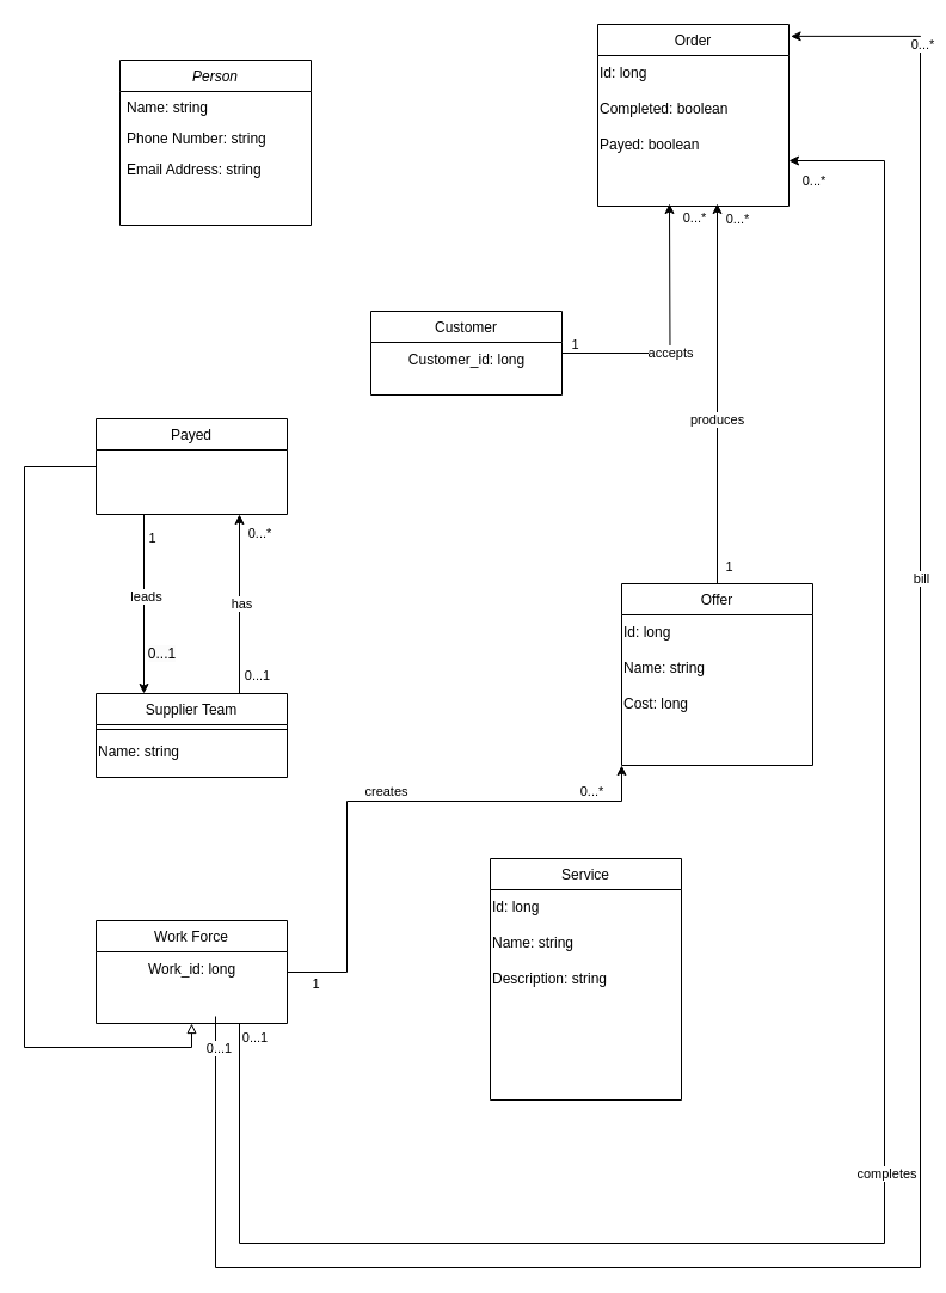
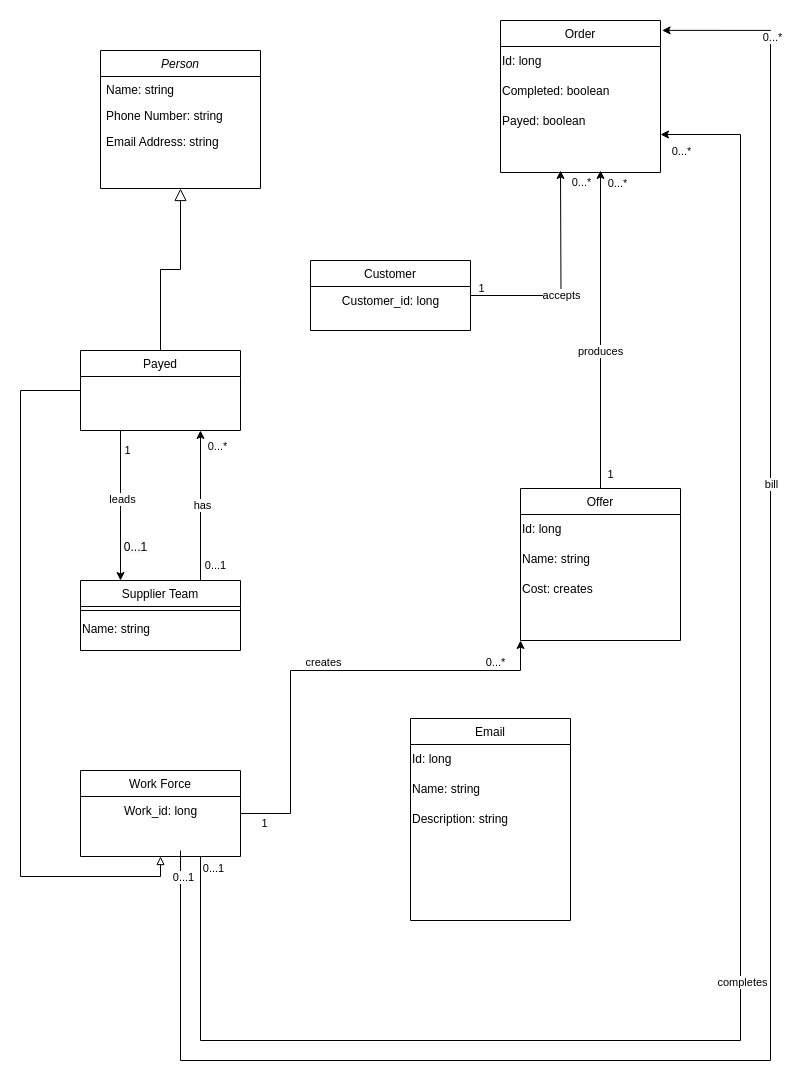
  <mxCell id="0" />
  <mxCell id="1" parent="0" />
  <mxCell id="2" value="Person" style="swimlane;fontStyle=2;align=center;verticalAlign=top;childLayout=stackLayout;horizontal=1;startSize=26;horizontalStack=0;resizeParent=1;resizeLast=0;collapsible=1;marginBottom=0;rounded=0;shadow=0;strokeWidth=1;" parent="1" vertex="1"><mxGeometry x="100" y="50" width="160" height="138" as="geometry"><mxRectangle x="230" y="140" width="160" height="26" as="alternateBounds" /></mxGeometry></mxCell>
  <mxCell id="3" value="Name: string" style="text;align=left;verticalAlign=top;spacingLeft=4;spacingRight=4;overflow=hidden;rotatable=0;points=[[0,0.5],[1,0.5]];portConstraint=eastwest;" parent="2" vertex="1"><mxGeometry y="26" width="160" height="26" as="geometry" /></mxCell>
  <mxCell id="4" value="Phone Number: string" style="text;align=left;verticalAlign=top;spacingLeft=4;spacingRight=4;overflow=hidden;rotatable=0;points=[[0,0.5],[1,0.5]];portConstraint=eastwest;rounded=0;shadow=0;html=0;" parent="2" vertex="1"><mxGeometry y="52" width="160" height="26" as="geometry" /></mxCell>
  <mxCell id="5" value="Email Address: string" style="text;align=left;verticalAlign=top;spacingLeft=4;spacingRight=4;overflow=hidden;rotatable=0;points=[[0,0.5],[1,0.5]];portConstraint=eastwest;rounded=0;shadow=0;html=0;" parent="2" vertex="1"><mxGeometry y="78" width="160" height="26" as="geometry" /></mxCell>
  <mxCell id="6" style="edgeStyle=orthogonalEdgeStyle;rounded=0;orthogonalLoop=1;jettySize=auto;html=1;exitX=0.25;exitY=1;exitDx=0;exitDy=0;entryX=0.25;entryY=0;entryDx=0;entryDy=0;" parent="1" source="10" target="22" edge="1"><mxGeometry relative="1" as="geometry" /></mxCell>
  <mxCell id="7" value="leads" style="edgeLabel;html=1;align=center;verticalAlign=middle;resizable=0;points=[];" parent="6" vertex="1" connectable="0"><mxGeometry x="-0.089" y="1" relative="1" as="geometry"><mxPoint as="offset" /></mxGeometry></mxCell>
  <mxCell id="8" value="1" style="edgeLabel;html=1;align=center;verticalAlign=middle;resizable=0;points=[];" parent="6" vertex="1" connectable="0"><mxGeometry x="-0.741" relative="1" as="geometry"><mxPoint x="6" as="offset" /></mxGeometry></mxCell>
  <mxCell id="9" value="&lt;span style=&quot;font-size: 12px; background-color: rgb(251, 251, 251);&quot;&gt;0...1&lt;/span&gt;" style="edgeLabel;html=1;align=center;verticalAlign=middle;resizable=0;points=[];" parent="6" vertex="1" connectable="0"><mxGeometry x="0.543" relative="1" as="geometry"><mxPoint x="14" as="offset" /></mxGeometry></mxCell>
  <mxCell id="10" value="Payed" style="swimlane;fontStyle=0;align=center;verticalAlign=top;childLayout=stackLayout;horizontal=1;startSize=26;horizontalStack=0;resizeParent=1;resizeLast=0;collapsible=1;marginBottom=0;rounded=0;shadow=0;strokeWidth=1;" parent="1" vertex="1"><mxGeometry x="80" y="350" width="160" height="80" as="geometry"><mxRectangle x="130" y="380" width="160" height="26" as="alternateBounds" /></mxGeometry></mxCell>
+ <mxCell id="11" value="" style="endArrow=block;endSize=10;endFill=0;shadow=0;strokeWidth=1;rounded=0;curved=0;edgeStyle=elbowEdgeStyle;elbow=vertical;" parent="1" source="10" target="2" edge="1"><mxGeometry width="160" relative="1" as="geometry"><mxPoint x="160" y="193" as="sourcePoint" /><mxPoint x="160" y="193" as="targetPoint" /></mxGeometry></mxCell>
  <mxCell id="12" style="edgeStyle=orthogonalEdgeStyle;rounded=0;orthogonalLoop=1;jettySize=auto;html=1;exitX=1;exitY=0.5;exitDx=0;exitDy=0;" parent="1" source="16" edge="1"><mxGeometry relative="1" as="geometry"><mxPoint x="560" y="170" as="targetPoint" /></mxGeometry></mxCell>
  <mxCell id="13" value="accepts" style="edgeLabel;html=1;align=center;verticalAlign=middle;resizable=0;points=[];" parent="12" vertex="1" connectable="0"><mxGeometry x="-0.151" relative="1" as="geometry"><mxPoint as="offset" /></mxGeometry></mxCell>
  <mxCell id="14" value="0...*" style="edgeLabel;html=1;align=center;verticalAlign=middle;resizable=0;points=[];" parent="12" vertex="1" connectable="0"><mxGeometry x="0.74" y="1" relative="1" as="geometry"><mxPoint x="21" y="-17" as="offset" /></mxGeometry></mxCell>
  <mxCell id="15" value="1" style="edgeLabel;html=1;align=center;verticalAlign=middle;resizable=0;points=[];" parent="12" vertex="1" connectable="0"><mxGeometry x="-0.929" y="2" relative="1" as="geometry"><mxPoint x="2" y="-6" as="offset" /></mxGeometry></mxCell>
  <mxCell id="16" value="Customer" style="swimlane;fontStyle=0;align=center;verticalAlign=top;childLayout=stackLayout;horizontal=1;startSize=26;horizontalStack=0;resizeParent=1;resizeLast=0;collapsible=1;marginBottom=0;rounded=0;shadow=0;strokeWidth=1;" parent="1" vertex="1"><mxGeometry x="310" y="260" width="160" height="70" as="geometry"><mxRectangle x="340" y="380" width="170" height="26" as="alternateBounds" /></mxGeometry></mxCell>
  <mxCell id="17" value="Customer_id: long" style="text;html=1;align=center;verticalAlign=middle;resizable=0;points=[];autosize=1;strokeColor=none;fillColor=none;" parent="16" vertex="1"><mxGeometry y="26" width="160" height="30" as="geometry" /></mxCell>
  <mxCell id="18" style="edgeStyle=orthogonalEdgeStyle;rounded=0;orthogonalLoop=1;jettySize=auto;html=1;exitX=0.75;exitY=0;exitDx=0;exitDy=0;entryX=0.75;entryY=1;entryDx=0;entryDy=0;" edge="1" parent="1" source="22" target="10"><mxGeometry relative="1" as="geometry" /></mxCell>
  <mxCell id="19" value="has" style="edgeLabel;html=1;align=center;verticalAlign=middle;resizable=0;points=[];" vertex="1" connectable="0" parent="18"><mxGeometry x="0.019" y="-1" relative="1" as="geometry"><mxPoint as="offset" /></mxGeometry></mxCell>
  <mxCell id="20" value="0...*" style="edgeLabel;html=1;align=center;verticalAlign=middle;resizable=0;points=[];" vertex="1" connectable="0" parent="18"><mxGeometry x="0.795" y="1" relative="1" as="geometry"><mxPoint x="17" as="offset" /></mxGeometry></mxCell>
  <mxCell id="21" value="0...1" style="edgeLabel;html=1;align=center;verticalAlign=middle;resizable=0;points=[];" vertex="1" connectable="0" parent="18"><mxGeometry x="-0.793" y="-1" relative="1" as="geometry"><mxPoint x="13" as="offset" /></mxGeometry></mxCell>
  <mxCell id="22" value="Supplier Team" style="swimlane;fontStyle=0;align=center;verticalAlign=top;childLayout=stackLayout;horizontal=1;startSize=26;horizontalStack=0;resizeParent=1;resizeLast=0;collapsible=1;marginBottom=0;rounded=0;shadow=0;strokeWidth=1;" parent="1" vertex="1"><mxGeometry x="80" y="580" width="160" height="70" as="geometry"><mxRectangle x="130" y="380" width="160" height="26" as="alternateBounds" /></mxGeometry></mxCell>
  <mxCell id="23" value="" style="line;html=1;strokeWidth=1;align=left;verticalAlign=middle;spacingTop=-1;spacingLeft=3;spacingRight=3;rotatable=0;labelPosition=right;points=[];portConstraint=eastwest;" parent="22" vertex="1"><mxGeometry y="26" width="160" height="8" as="geometry" /></mxCell>
  <mxCell id="24" value="Name: string" style="text;html=1;align=left;verticalAlign=middle;resizable=0;points=[];autosize=1;strokeColor=none;fillColor=none;" parent="22" vertex="1"><mxGeometry y="34" width="160" height="30" as="geometry" /></mxCell>
  <mxCell id="25" style="edgeStyle=orthogonalEdgeStyle;rounded=0;orthogonalLoop=1;jettySize=auto;html=1;" edge="1" parent="1" source="29"><mxGeometry relative="1" as="geometry"><mxPoint x="600" y="170" as="targetPoint" /></mxGeometry></mxCell>
  <mxCell id="26" value="produces" style="edgeLabel;html=1;align=center;verticalAlign=middle;resizable=0;points=[];" vertex="1" connectable="0" parent="25"><mxGeometry x="-0.133" y="1" relative="1" as="geometry"><mxPoint as="offset" /></mxGeometry></mxCell>
  <mxCell id="27" value="0...*" style="edgeLabel;html=1;align=center;verticalAlign=middle;resizable=0;points=[];" vertex="1" connectable="0" parent="25"><mxGeometry x="0.8" relative="1" as="geometry"><mxPoint x="16" y="-19" as="offset" /></mxGeometry></mxCell>
  <mxCell id="28" value="1" style="edgeLabel;html=1;align=center;verticalAlign=middle;resizable=0;points=[];" vertex="1" connectable="0" parent="25"><mxGeometry x="-0.904" y="-1" relative="1" as="geometry"><mxPoint x="8" as="offset" /></mxGeometry></mxCell>
  <mxCell id="29" value="Offer&#10;" style="swimlane;fontStyle=0;align=center;verticalAlign=top;childLayout=stackLayout;horizontal=1;startSize=26;horizontalStack=0;resizeParent=1;resizeLast=0;collapsible=1;marginBottom=0;rounded=0;shadow=0;strokeWidth=1;" parent="1" vertex="1"><mxGeometry x="520" y="488" width="160" height="152" as="geometry"><mxRectangle x="340" y="380" width="170" height="26" as="alternateBounds" /></mxGeometry></mxCell>
  <mxCell id="30" value="Id: long" style="text;html=1;align=left;verticalAlign=middle;resizable=0;points=[];autosize=1;strokeColor=none;fillColor=none;" parent="29" vertex="1"><mxGeometry y="26" width="160" height="30" as="geometry" /></mxCell>
  <mxCell id="31" value="Name: string" style="text;html=1;align=left;verticalAlign=middle;resizable=0;points=[];autosize=1;strokeColor=none;fillColor=none;" parent="29" vertex="1"><mxGeometry y="56" width="160" height="30" as="geometry" /></mxCell>
- <mxCell id="32" value="Cost: long" style="text;html=1;align=left;verticalAlign=middle;resizable=0;points=[];autosize=1;strokeColor=none;fillColor=none;" parent="29" vertex="1"><mxGeometry y="86" width="160" height="30" as="geometry" /></mxCell>
- <mxCell id="33" value="Service" style="swimlane;fontStyle=0;align=center;verticalAlign=top;childLayout=stackLayout;horizontal=1;startSize=26;horizontalStack=0;resizeParent=1;resizeLast=0;collapsible=1;marginBottom=0;rounded=0;shadow=0;strokeWidth=1;" parent="1" vertex="1"><mxGeometry x="410" y="718" width="160" height="202" as="geometry"><mxRectangle x="340" y="380" width="170" height="26" as="alternateBounds" /></mxGeometry></mxCell>
+ <mxCell id="32" value="Cost: creates" style="text;html=1;align=left;verticalAlign=middle;resizable=0;points=[];autosize=1;strokeColor=none;fillColor=none;" parent="29" vertex="1"><mxGeometry y="86" width="160" height="30" as="geometry" /></mxCell>
+ <mxCell id="33" value="Email" style="swimlane;fontStyle=0;align=center;verticalAlign=top;childLayout=stackLayout;horizontal=1;startSize=26;horizontalStack=0;resizeParent=1;resizeLast=0;collapsible=1;marginBottom=0;rounded=0;shadow=0;strokeWidth=1;" parent="1" vertex="1"><mxGeometry x="410" y="718" width="160" height="202" as="geometry"><mxRectangle x="340" y="380" width="170" height="26" as="alternateBounds" /></mxGeometry></mxCell>
  <mxCell id="34" value="Id: long" style="text;html=1;align=left;verticalAlign=middle;resizable=0;points=[];autosize=1;strokeColor=none;fillColor=none;" parent="33" vertex="1"><mxGeometry y="26" width="160" height="30" as="geometry" /></mxCell>
  <mxCell id="35" value="Name: string" style="text;html=1;align=left;verticalAlign=middle;resizable=0;points=[];autosize=1;strokeColor=none;fillColor=none;" parent="33" vertex="1"><mxGeometry y="56" width="160" height="30" as="geometry" /></mxCell>
  <mxCell id="36" value="Description: string" style="text;html=1;align=left;verticalAlign=middle;resizable=0;points=[];autosize=1;strokeColor=none;fillColor=none;" parent="33" vertex="1"><mxGeometry y="86" width="160" height="30" as="geometry" /></mxCell>
  <mxCell id="37" style="edgeStyle=orthogonalEdgeStyle;rounded=0;orthogonalLoop=1;jettySize=auto;html=1;entryX=0;entryY=1;entryDx=0;entryDy=0;" parent="1" source="45" target="29" edge="1"><mxGeometry relative="1" as="geometry"><Array as="points"><mxPoint x="290" y="813" /><mxPoint x="290" y="670" /><mxPoint x="520" y="670" /></Array></mxGeometry></mxCell>
  <mxCell id="38" value="creates" style="edgeLabel;html=1;align=center;verticalAlign=middle;resizable=0;points=[];" parent="37" vertex="1" connectable="0"><mxGeometry x="-0.006" y="3" relative="1" as="geometry"><mxPoint y="-6" as="offset" /></mxGeometry></mxCell>
  <mxCell id="39" value="0...*" style="edgeLabel;html=1;align=center;verticalAlign=middle;resizable=0;points=[];" parent="37" vertex="1" connectable="0"><mxGeometry x="0.753" y="-1" relative="1" as="geometry"><mxPoint y="-10" as="offset" /></mxGeometry></mxCell>
  <mxCell id="40" value="1" style="edgeLabel;html=1;align=center;verticalAlign=middle;resizable=0;points=[];" parent="37" vertex="1" connectable="0"><mxGeometry x="-0.914" y="-2" relative="1" as="geometry"><mxPoint x="4" y="7" as="offset" /></mxGeometry></mxCell>
  <mxCell id="41" style="edgeStyle=orthogonalEdgeStyle;rounded=0;orthogonalLoop=1;jettySize=auto;html=1;entryX=1.01;entryY=0.065;entryDx=0;entryDy=0;entryPerimeter=0;" parent="1" target="52" edge="1"><mxGeometry relative="1" as="geometry"><mxPoint x="290" y="620" as="targetPoint" /><Array as="points"><mxPoint x="180" y="1060" /><mxPoint x="770" y="1060" /><mxPoint x="770" y="30" /></Array><mxPoint x="180" y="850" as="sourcePoint" /></mxGeometry></mxCell>
  <mxCell id="42" value="bill" style="edgeLabel;html=1;align=center;verticalAlign=middle;resizable=0;points=[];" parent="41" vertex="1" connectable="0"><mxGeometry x="0.41" relative="1" as="geometry"><mxPoint y="-10" as="offset" /></mxGeometry></mxCell>
  <mxCell id="43" value="0...*" style="edgeLabel;html=1;align=center;verticalAlign=middle;resizable=0;points=[];" parent="41" vertex="1" connectable="0"><mxGeometry x="0.872" y="-1" relative="1" as="geometry"><mxPoint y="-10" as="offset" /></mxGeometry></mxCell>
  <mxCell id="44" value="0...1" style="edgeLabel;html=1;align=center;verticalAlign=middle;resizable=0;points=[];" parent="41" vertex="1" connectable="0"><mxGeometry x="-0.966" y="2" relative="1" as="geometry"><mxPoint y="-7" as="offset" /></mxGeometry></mxCell>
  <mxCell id="45" value="Work Force" style="swimlane;fontStyle=0;align=center;verticalAlign=top;childLayout=stackLayout;horizontal=1;startSize=26;horizontalStack=0;resizeParent=1;resizeLast=0;collapsible=1;marginBottom=0;rounded=0;shadow=0;strokeWidth=1;" parent="1" vertex="1"><mxGeometry x="80" y="770" width="160" height="86" as="geometry"><mxRectangle x="340" y="380" width="170" height="26" as="alternateBounds" /></mxGeometry></mxCell>
  <mxCell id="46" value="Work_id: long" style="text;html=1;align=center;verticalAlign=middle;resizable=0;points=[];autosize=1;strokeColor=none;fillColor=none;" parent="45" vertex="1"><mxGeometry y="26" width="160" height="30" as="geometry" /></mxCell>
  <mxCell id="47" style="edgeStyle=orthogonalEdgeStyle;rounded=0;orthogonalLoop=1;jettySize=auto;html=1;entryX=0.5;entryY=1;entryDx=0;entryDy=0;endArrow=block;endFill=0;" parent="1" source="10" target="45" edge="1"><mxGeometry relative="1" as="geometry"><Array as="points"><mxPoint x="20" y="390" /><mxPoint x="20" y="876" /><mxPoint x="160" y="876" /></Array></mxGeometry></mxCell>
  <mxCell id="48" style="edgeStyle=orthogonalEdgeStyle;rounded=0;orthogonalLoop=1;jettySize=auto;html=1;exitX=0.75;exitY=1;exitDx=0;exitDy=0;entryX=1;entryY=0.75;entryDx=0;entryDy=0;" parent="1" source="45" target="52" edge="1"><mxGeometry relative="1" as="geometry"><mxPoint x="700" y="330" as="targetPoint" /><Array as="points"><mxPoint x="200" y="1040" /><mxPoint x="740" y="1040" /><mxPoint x="740" y="134" /></Array></mxGeometry></mxCell>
  <mxCell id="49" value="completes" style="edgeLabel;html=1;align=center;verticalAlign=middle;resizable=0;points=[];" parent="48" vertex="1" connectable="0"><mxGeometry x="-0.084" y="-1" relative="1" as="geometry"><mxPoint as="offset" /></mxGeometry></mxCell>
  <mxCell id="50" value="0...*" style="edgeLabel;html=1;align=center;verticalAlign=middle;resizable=0;points=[];" parent="48" vertex="1" connectable="0"><mxGeometry x="0.794" y="-1" relative="1" as="geometry"><mxPoint x="-61" y="-80" as="offset" /></mxGeometry></mxCell>
  <mxCell id="51" value="0...1" style="edgeLabel;html=1;align=center;verticalAlign=middle;resizable=0;points=[];" parent="48" vertex="1" connectable="0"><mxGeometry x="-0.89" y="2" relative="1" as="geometry"><mxPoint x="10" y="-83" as="offset" /></mxGeometry></mxCell>
  <mxCell id="52" value="Order" style="swimlane;fontStyle=0;align=center;verticalAlign=top;childLayout=stackLayout;horizontal=1;startSize=26;horizontalStack=0;resizeParent=1;resizeLast=0;collapsible=1;marginBottom=0;rounded=0;shadow=0;strokeWidth=1;" vertex="1" parent="1"><mxGeometry x="500" y="20" width="160" height="152" as="geometry"><mxRectangle x="340" y="380" width="170" height="26" as="alternateBounds" /></mxGeometry></mxCell>
  <mxCell id="53" value="Id: long" style="text;html=1;align=left;verticalAlign=middle;resizable=0;points=[];autosize=1;strokeColor=none;fillColor=none;" vertex="1" parent="52"><mxGeometry y="26" width="160" height="30" as="geometry" /></mxCell>
  <mxCell id="54" value="Completed: boolean" style="text;html=1;align=left;verticalAlign=middle;resizable=0;points=[];autosize=1;strokeColor=none;fillColor=none;" vertex="1" parent="52"><mxGeometry y="56" width="160" height="30" as="geometry" /></mxCell>
  <mxCell id="55" value="Payed: boolean" style="text;html=1;align=left;verticalAlign=middle;resizable=0;points=[];autosize=1;strokeColor=none;fillColor=none;" vertex="1" parent="52"><mxGeometry y="86" width="160" height="30" as="geometry" /></mxCell>
